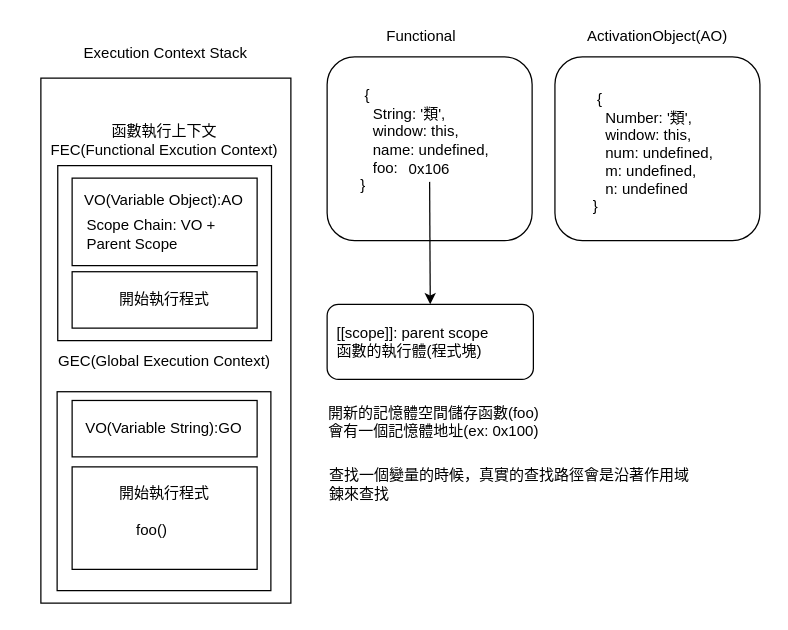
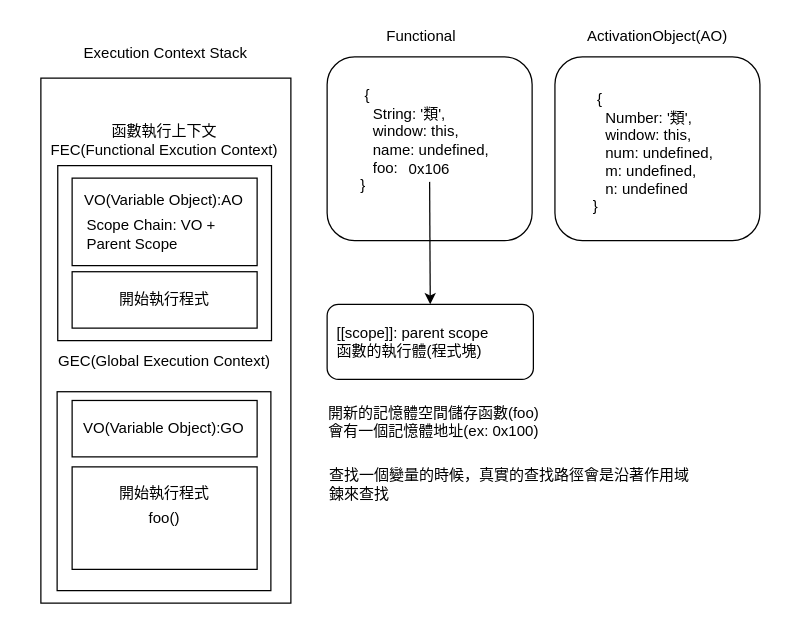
  <mxCell id="0" />
  <mxCell id="1" parent="0" />
  <mxCell id="2" value="" style="rounded=0;whiteSpace=wrap;html=1;" parent="1" vertex="1"><mxGeometry x="32" y="62" width="200" height="420" as="geometry" /></mxCell>
  <mxCell id="3" value="Execution Context Stack" style="text;html=1;strokeColor=none;fillColor=none;align=center;verticalAlign=middle;whiteSpace=wrap;rounded=0;" parent="1" vertex="1"><mxGeometry x="42" y="32" width="180" height="20" as="geometry" /></mxCell>
  <mxCell id="4" value="" style="group" parent="1" vertex="1" connectable="0"><mxGeometry x="21" y="262" width="220" height="210" as="geometry" /></mxCell>
  <mxCell id="5" value="" style="rounded=0;whiteSpace=wrap;html=1;" parent="4" vertex="1"><mxGeometry x="24" y="50.88" width="171" height="159.12" as="geometry" /></mxCell>
  <mxCell id="6" value="GEC(Global Execution Context)" style="text;html=1;strokeColor=none;fillColor=none;align=center;verticalAlign=middle;whiteSpace=wrap;rounded=0;" parent="4" vertex="1"><mxGeometry x="-0.5" y="17" width="220" height="20.353" as="geometry" /></mxCell>
  <mxCell id="7" value="" style="rounded=0;whiteSpace=wrap;html=1;" parent="4" vertex="1"><mxGeometry x="36" y="57.88" width="148" height="45.12" as="geometry" /></mxCell>
- <mxCell id="8" value="VO(Variable String):GO" style="text;html=1;strokeColor=none;fillColor=none;align=center;verticalAlign=middle;whiteSpace=wrap;rounded=0;" parent="4" vertex="1"><mxGeometry x="38" y="69.058" width="143" height="22.763" as="geometry" /></mxCell>
+ <mxCell id="8" value="VO(Variable Object):GO" style="text;html=1;strokeColor=none;fillColor=none;align=center;verticalAlign=middle;whiteSpace=wrap;rounded=0;" parent="4" vertex="1"><mxGeometry x="38" y="69.058" width="143" height="22.763" as="geometry" /></mxCell>
  <mxCell id="9" value="" style="rounded=0;whiteSpace=wrap;html=1;" parent="4" vertex="1"><mxGeometry x="36" y="111" width="148" height="82" as="geometry" /></mxCell>
  <mxCell id="10" value="開始執行程式" style="text;html=1;strokeColor=none;fillColor=none;align=center;verticalAlign=middle;whiteSpace=wrap;rounded=0;" parent="4" vertex="1"><mxGeometry x="66.5" y="122" width="86" height="20" as="geometry" /></mxCell>
- <mxCell id="11" value="foo()" style="text;html=1;strokeColor=none;fillColor=none;align=center;verticalAlign=middle;whiteSpace=wrap;rounded=0;" vertex="1" parent="4"><mxGeometry x="80" y="152" width="40" height="20" as="geometry" /></mxCell>
+ <mxCell id="11" value="foo()" style="text;html=1;strokeColor=none;fillColor=none;align=center;verticalAlign=middle;whiteSpace=wrap;rounded=0;" vertex="1" parent="4"><mxGeometry x="90" y="142" width="40" height="20" as="geometry" /></mxCell>
  <mxCell id="12" value="" style="rounded=1;whiteSpace=wrap;html=1;" vertex="1" parent="1"><mxGeometry x="261" y="45" width="164" height="147" as="geometry" /></mxCell>
  <mxCell id="13" value="&lt;div&gt;&amp;nbsp;{&lt;/div&gt;&lt;div&gt;&amp;nbsp; &amp;nbsp;String: '類',&lt;/div&gt;&lt;div&gt;&amp;nbsp; &amp;nbsp;window: this,&lt;/div&gt;&lt;div&gt;&amp;nbsp; &amp;nbsp;name: undefined,&lt;/div&gt;&lt;div&gt;&amp;nbsp; &amp;nbsp;foo:&lt;/div&gt;&lt;div&gt;}&lt;/div&gt;" style="text;html=1;strokeColor=none;fillColor=none;align=left;verticalAlign=middle;whiteSpace=wrap;rounded=0;" vertex="1" parent="1"><mxGeometry x="286" y="62" width="114" height="99" as="geometry" /></mxCell>
  <mxCell id="14" value="Functional" style="text;html=1;strokeColor=none;fillColor=none;align=center;verticalAlign=middle;whiteSpace=wrap;rounded=0;" vertex="1" parent="1"><mxGeometry x="281" y="20" width="111" height="18" as="geometry" /></mxCell>
  <mxCell id="15" value="" style="rounded=1;whiteSpace=wrap;html=1;" vertex="1" parent="1"><mxGeometry x="261" y="243" width="165" height="60" as="geometry" /></mxCell>
  <mxCell id="16" value="[[scope]]: parent scope&lt;br&gt;函數的執行體(程式塊)" style="text;html=1;strokeColor=none;fillColor=none;align=left;verticalAlign=middle;whiteSpace=wrap;rounded=0;" vertex="1" parent="1"><mxGeometry x="266.75" y="257.5" width="141" height="31" as="geometry" /></mxCell>
  <mxCell id="17" value="0x106&lt;br&gt;" style="text;html=1;strokeColor=none;fillColor=none;align=center;verticalAlign=middle;whiteSpace=wrap;rounded=0;" vertex="1" parent="1"><mxGeometry x="323" y="125" width="40" height="20" as="geometry" /></mxCell>
  <mxCell id="18" value="" style="endArrow=classic;html=1;exitX=0.5;exitY=1;exitDx=0;exitDy=0;entryX=0.5;entryY=0;entryDx=0;entryDy=0;" edge="1" parent="1" source="17" target="15"><mxGeometry width="50" height="50" relative="1" as="geometry"><mxPoint x="317" y="91" as="sourcePoint" /><mxPoint x="367" y="41" as="targetPoint" /></mxGeometry></mxCell>
  <mxCell id="19" value="開新的記憶體空間儲存函數(foo)&lt;br&gt;會有一個記憶體地址(ex: 0x100)" style="text;html=1;strokeColor=none;fillColor=none;align=center;verticalAlign=middle;whiteSpace=wrap;rounded=0;" vertex="1" parent="1"><mxGeometry x="261" y="322" width="171" height="30" as="geometry" /></mxCell>
  <mxCell id="20" value="函數執行上下文&lt;br&gt;FEC(Functional Excution Context)" style="text;html=1;strokeColor=none;fillColor=none;align=center;verticalAlign=middle;whiteSpace=wrap;rounded=0;" vertex="1" parent="1"><mxGeometry x="21" y="92" width="220" height="39.35" as="geometry" /></mxCell>
  <mxCell id="21" value="" style="rounded=0;whiteSpace=wrap;html=1;" vertex="1" parent="1"><mxGeometry x="45.5" y="132" width="171" height="140" as="geometry" /></mxCell>
  <mxCell id="22" value="" style="rounded=0;whiteSpace=wrap;html=1;" vertex="1" parent="1"><mxGeometry x="57" y="142" width="148" height="70" as="geometry" /></mxCell>
  <mxCell id="23" value="VO(Variable Object):AO" style="text;html=1;strokeColor=none;fillColor=none;align=left;verticalAlign=middle;whiteSpace=wrap;rounded=0;" vertex="1" parent="1"><mxGeometry x="65" y="148.238" width="143" height="22.763" as="geometry" /></mxCell>
  <mxCell id="24" value="" style="rounded=1;whiteSpace=wrap;html=1;" vertex="1" parent="1"><mxGeometry x="443.25" y="45" width="164" height="147" as="geometry" /></mxCell>
  <mxCell id="25" value="ActivationObject(AO)" style="text;html=1;strokeColor=none;fillColor=none;align=center;verticalAlign=middle;whiteSpace=wrap;rounded=0;" vertex="1" parent="1"><mxGeometry x="469.75" y="20" width="111" height="18" as="geometry" /></mxCell>
  <mxCell id="26" value="&lt;div&gt;&amp;nbsp;{&lt;/div&gt;&lt;div&gt;&amp;nbsp; &amp;nbsp;Number: '類',&lt;/div&gt;&lt;div&gt;&amp;nbsp; &amp;nbsp;window: this,&lt;/div&gt;&lt;div&gt;&amp;nbsp; &amp;nbsp;num: undefined,&lt;/div&gt;&lt;div&gt;&amp;nbsp; &amp;nbsp;m: undefined,&lt;/div&gt;&lt;div&gt;&amp;nbsp; &amp;nbsp;n: undefined&lt;/div&gt;&lt;div&gt;}&lt;/div&gt;" style="text;html=1;strokeColor=none;fillColor=none;align=left;verticalAlign=middle;whiteSpace=wrap;rounded=0;" vertex="1" parent="1"><mxGeometry x="472" y="72" width="114" height="99" as="geometry" /></mxCell>
  <mxCell id="27" value="查找一個變量的時候，真實的查找路徑會是沿著作用域鍊來查找" style="text;html=1;strokeColor=none;fillColor=none;align=left;verticalAlign=middle;whiteSpace=wrap;rounded=0;" vertex="1" parent="1"><mxGeometry x="261" y="362" width="291" height="50" as="geometry" /></mxCell>
  <mxCell id="28" value="Scope Chain: VO + Parent Scope" style="text;html=1;strokeColor=none;fillColor=none;align=left;verticalAlign=middle;whiteSpace=wrap;rounded=0;" vertex="1" parent="1"><mxGeometry x="66.5" y="171" width="140" height="31" as="geometry" /></mxCell>
  <mxCell id="29" value="" style="group" vertex="1" connectable="0" parent="1"><mxGeometry x="57" y="216.88" width="148" height="45.12" as="geometry" /></mxCell>
  <mxCell id="30" value="" style="rounded=0;whiteSpace=wrap;html=1;" vertex="1" parent="29"><mxGeometry width="148" height="45.12" as="geometry" /></mxCell>
  <mxCell id="31" value="開始執行程式" style="text;html=1;strokeColor=none;fillColor=none;align=center;verticalAlign=middle;whiteSpace=wrap;rounded=0;" vertex="1" parent="29"><mxGeometry x="31" y="12.56" width="86" height="20" as="geometry" /></mxCell>
